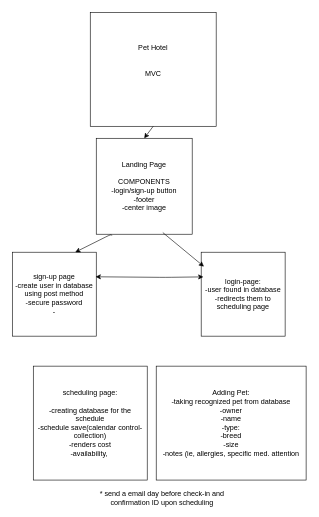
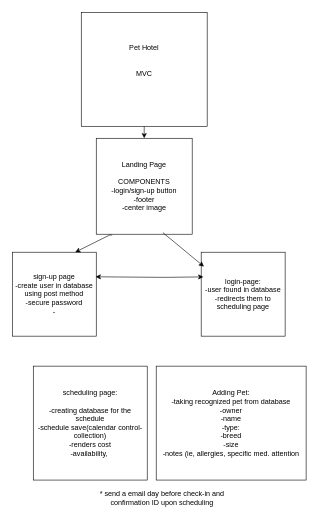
  <mxCell id="0" />
  <mxCell id="1" parent="0" />
- <mxCell id="2" value="Pet Hotel&lt;br&gt;&lt;br&gt;&lt;br&gt;MVC&lt;br&gt;&lt;br&gt;&lt;br&gt;" style="rounded=0;whiteSpace=wrap;html=1;" parent="1" vertex="1"><mxGeometry x="150" y="20" width="210" height="190" as="geometry" /></mxCell>
+ <mxCell id="2" value="Pet Hotel&lt;br&gt;&lt;br&gt;&lt;br&gt;MVC&lt;br&gt;&lt;br&gt;&lt;br&gt;" style="rounded=0;whiteSpace=wrap;html=1;" parent="1" vertex="1"><mxGeometry x="135" y="20" width="210" height="190" as="geometry" /></mxCell>
  <mxCell id="3" value="Landing Page&lt;br&gt;&amp;nbsp;&lt;br&gt;COMPONENTS&lt;br&gt;-login/sign-up button&lt;br&gt;-footer&lt;br&gt;-center image&lt;br&gt;" style="whiteSpace=wrap;html=1;aspect=fixed;" parent="1" vertex="1"><mxGeometry x="160" y="230" width="160" height="160" as="geometry" /></mxCell>
  <mxCell id="4" value="sign-up page&lt;br&gt;-create user in database using post method&lt;br&gt;-secure password&lt;br&gt;-" style="whiteSpace=wrap;html=1;aspect=fixed;" parent="1" vertex="1"><mxGeometry x="20" y="420" width="140" height="140" as="geometry" /></mxCell>
  <mxCell id="5" value="scheduling page:&lt;br&gt;&lt;br&gt;-creating database for the schedule&lt;br&gt;-schedule save(calendar control- collection)&lt;br&gt;-renders cost&lt;br&gt;-availability,&amp;nbsp;" style="whiteSpace=wrap;html=1;aspect=fixed;" parent="1" vertex="1"><mxGeometry x="55" y="610" width="190" height="190" as="geometry" /></mxCell>
  <mxCell id="6" value="login-page:&lt;br&gt;-user found in database&lt;br&gt;-redirects them to scheduling page" style="whiteSpace=wrap;html=1;aspect=fixed;" parent="1" vertex="1"><mxGeometry x="335" y="420" width="140" height="140" as="geometry" /></mxCell>
  <mxCell id="7" value="" style="endArrow=classic;html=1;exitX=0.5;exitY=1;exitDx=0;exitDy=0;entryX=0.5;entryY=0;entryDx=0;entryDy=0;" parent="1" source="2" target="3" edge="1"><mxGeometry width="50" height="50" relative="1" as="geometry"><mxPoint x="255" y="450" as="sourcePoint" /><mxPoint x="305" y="400" as="targetPoint" /></mxGeometry></mxCell>
  <mxCell id="8" value="Adding Pet:&lt;br&gt;-taking recognized pet from database&lt;br&gt;-owner&lt;br&gt;-name&lt;br&gt;-type:&lt;br&gt;-breed&lt;br&gt;-size&lt;br&gt;-notes (ie, allergies, specific med. attention" style="rounded=0;whiteSpace=wrap;html=1;" parent="1" vertex="1"><mxGeometry x="260" y="610" width="250" height="190" as="geometry" /></mxCell>
  <mxCell id="9" value="* send a email day before check-in and confirmation ID upon scheduling" style="text;html=1;strokeColor=none;fillColor=none;align=center;verticalAlign=middle;whiteSpace=wrap;rounded=0;" parent="1" vertex="1"><mxGeometry x="165" y="820" width="210" height="20" as="geometry" /></mxCell>
  <mxCell id="10" value="" style="endArrow=classic;html=1;exitX=0.694;exitY=0.983;exitDx=0;exitDy=0;exitPerimeter=0;entryX=0.033;entryY=0.171;entryDx=0;entryDy=0;entryPerimeter=0;" edge="1" parent="1" source="3" target="6"><mxGeometry width="50" height="50" relative="1" as="geometry"><mxPoint x="245" y="450" as="sourcePoint" /><mxPoint x="295" y="400" as="targetPoint" /></mxGeometry></mxCell>
  <mxCell id="11" value="" style="endArrow=classic;html=1;exitX=0.162;exitY=1.014;exitDx=0;exitDy=0;entryX=0.75;entryY=0;entryDx=0;entryDy=0;exitPerimeter=0;" edge="1" parent="1" source="3" target="4"><mxGeometry width="50" height="50" relative="1" as="geometry"><mxPoint x="245" y="450" as="sourcePoint" /><mxPoint x="295" y="400" as="targetPoint" /><Array as="points"><mxPoint x="185" y="390" /></Array></mxGeometry></mxCell>
  <mxCell id="12" value="" style="endArrow=classic;startArrow=classic;html=1;entryX=0.026;entryY=0.294;entryDx=0;entryDy=0;entryPerimeter=0;" edge="1" parent="1" target="6"><mxGeometry width="50" height="50" relative="1" as="geometry"><mxPoint x="159" y="461" as="sourcePoint" /><mxPoint x="295" y="400" as="targetPoint" /><Array as="points"><mxPoint x="275" y="462" /></Array></mxGeometry></mxCell>
